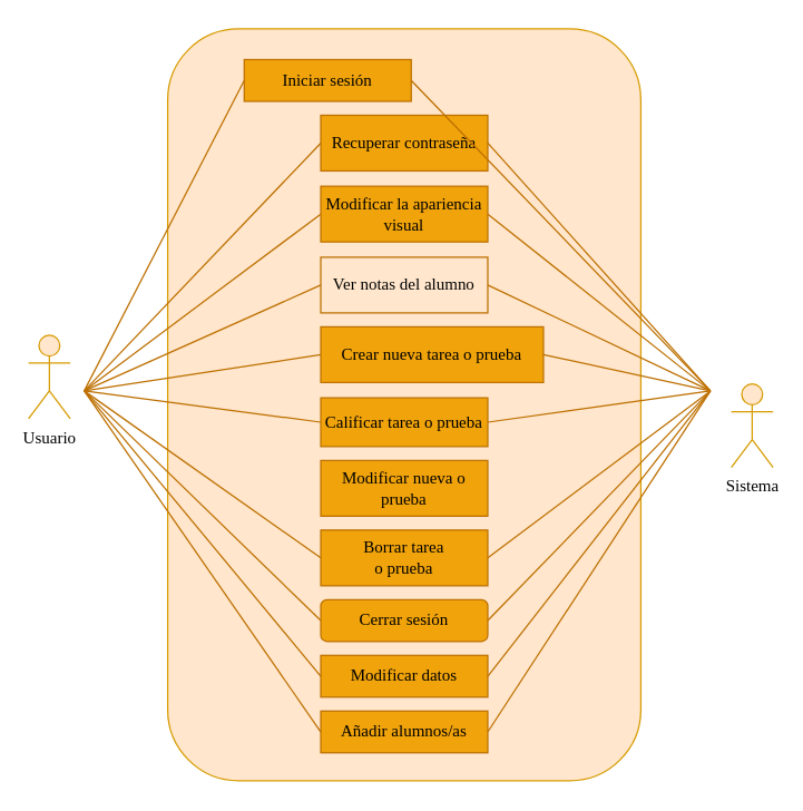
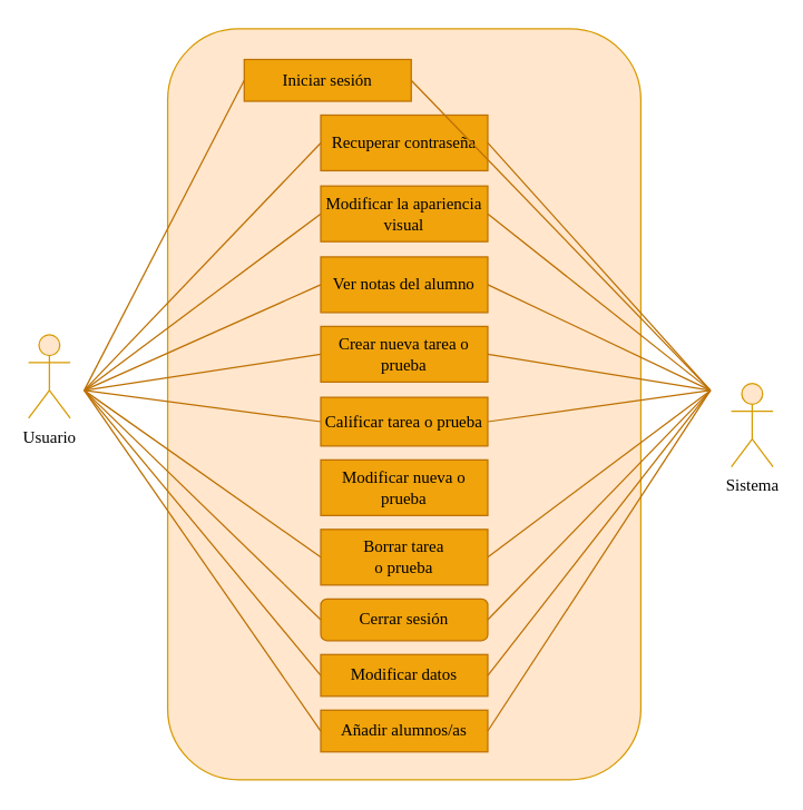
  <mxCell id="0" />
  <mxCell id="1" parent="0" />
  <mxCell id="2" value="" style="rounded=1;whiteSpace=wrap;html=1;fontFamily=Verdana;fontSize=12;fillColor=#ffe6cc;strokeColor=#d79b00;" vertex="1" parent="1"><mxGeometry x="120" width="340" height="540" as="geometry" y="20" /></mxCell>
  <mxCell id="3" value="Usuario" style="shape=umlActor;verticalLabelPosition=bottom;verticalAlign=top;html=1;outlineConnect=0;fontFamily=Verdana;fontSize=12;fillColor=#ffe6cc;strokeColor=#d79b00;" vertex="1" parent="1"><mxGeometry x="20" y="240" width="30" height="60" as="geometry" /></mxCell>
  <mxCell id="4" value="Sistema" style="shape=umlActor;verticalLabelPosition=bottom;verticalAlign=top;html=1;outlineConnect=0;fontFamily=Verdana;fontSize=12;fillColor=#ffe6cc;strokeColor=#d79b00;" vertex="1" parent="1"><mxGeometry x="525" y="275" width="30" height="60" as="geometry" /></mxCell>
  <mxCell id="5" value="Calificar tarea o prueba" style="rounded=0;whiteSpace=wrap;html=1;fontFamily=Verdana;fontSize=12;fillColor=#f0a30a;strokeColor=#BD7000;fontColor=#000000;" vertex="1" parent="1"><mxGeometry x="230" y="285" width="120" height="35" as="geometry" /></mxCell>
  <mxCell id="6" value="Borrar tarea&lt;br&gt;o prueba" style="rounded=0;whiteSpace=wrap;html=1;fontFamily=Verdana;fontSize=12;fillColor=#f0a30a;strokeColor=#BD7000;fontColor=#000000;" vertex="1" parent="1"><mxGeometry x="230" y="380" width="120" height="40" as="geometry" /></mxCell>
  <mxCell id="7" value="Iniciar sesión" style="rounded=0;whiteSpace=wrap;html=1;fontFamily=Verdana;fontSize=12;fillColor=#f0a30a;strokeColor=#BD7000;fontColor=#000000;" vertex="1" parent="1"><mxGeometry x="175" y="42" width="120" height="30" as="geometry" /></mxCell>
  <mxCell id="8" value="Recuperar contraseña" style="rounded=0;whiteSpace=wrap;html=1;fontFamily=Verdana;fontSize=12;fillColor=#f0a30a;strokeColor=#BD7000;fontColor=#000000;" vertex="1" parent="1"><mxGeometry x="230" y="82" width="120" height="40" as="geometry" /></mxCell>
- <mxCell id="9" value="Ver notas del alumno" style="rounded=0;whiteSpace=wrap;html=1;fontFamily=Verdana;fontSize=12;fillColor=#ffe6cc;strokeColor=#BD7000;fontColor=#000000;" vertex="1" parent="1"><mxGeometry x="230" y="184" width="120" height="40" as="geometry" /></mxCell>
- <mxCell id="10" value="Crear nueva tarea o prueba" style="rounded=0;whiteSpace=wrap;html=1;fontFamily=Verdana;fontSize=12;fillColor=#f0a30a;strokeColor=#BD7000;fontColor=#000000;" vertex="1" parent="1"><mxGeometry x="230" y="234" width="160" height="40" as="geometry" /></mxCell>
+ <mxCell id="9" value="Ver notas del alumno" style="rounded=0;whiteSpace=wrap;html=1;fontFamily=Verdana;fontSize=12;fillColor=#f0a30a;strokeColor=#BD7000;fontColor=#000000;" vertex="1" parent="1"><mxGeometry x="230" y="184" width="120" height="40" as="geometry" /></mxCell>
+ <mxCell id="10" value="Crear nueva tarea o prueba" style="rounded=0;whiteSpace=wrap;html=1;fontFamily=Verdana;fontSize=12;fillColor=#f0a30a;strokeColor=#BD7000;fontColor=#000000;" vertex="1" parent="1"><mxGeometry x="230" y="234" width="120" height="40" as="geometry" /></mxCell>
  <mxCell id="11" value="Cerrar sesión" style="whiteSpace=wrap;html=1;fontFamily=Verdana;fontSize=12;fillColor=#f0a30a;strokeColor=#BD7000;fontColor=#000000;rounded=1;" vertex="1" parent="1"><mxGeometry x="230" y="430" width="120" height="30" as="geometry" /></mxCell>
  <mxCell id="12" value="Modificar datos" style="rounded=0;whiteSpace=wrap;html=1;fontFamily=Verdana;fontSize=12;fillColor=#f0a30a;strokeColor=#BD7000;fontColor=#000000;" vertex="1" parent="1"><mxGeometry x="230" y="470" width="120" height="30" as="geometry" /></mxCell>
  <mxCell id="13" value="Añadir alumnos/as" style="rounded=0;whiteSpace=wrap;html=1;fontFamily=Verdana;fontSize=12;fillColor=#f0a30a;strokeColor=#BD7000;fontColor=#000000;" vertex="1" parent="1"><mxGeometry x="230" y="510" width="120" height="30" as="geometry" /></mxCell>
  <mxCell id="14" value="" style="endArrow=none;html=1;labelBackgroundColor=none;fontFamily=Verdana;fontSize=12;verticalAlign=bottom;entryX=0;entryY=0.5;entryDx=0;entryDy=0;fillColor=#f0a30a;strokeColor=#BD7000;" edge="1" parent="1" target="7"><mxGeometry width="50" height="50" relative="1" as="geometry"><mxPoint x="60" y="280" as="sourcePoint" /><mxPoint x="250" y="270" as="targetPoint" /></mxGeometry></mxCell>
  <mxCell id="15" value="" style="endArrow=none;html=1;labelBackgroundColor=none;fontFamily=Verdana;fontSize=12;verticalAlign=bottom;entryX=0;entryY=0.5;entryDx=0;entryDy=0;fillColor=#f0a30a;strokeColor=#BD7000;" edge="1" parent="1" target="8"><mxGeometry width="50" height="50" relative="1" as="geometry"><mxPoint x="60" y="280" as="sourcePoint" /><mxPoint x="250" y="270" as="targetPoint" /></mxGeometry></mxCell>
  <mxCell id="16" value="" style="endArrow=none;html=1;labelBackgroundColor=none;fontFamily=Verdana;fontSize=12;verticalAlign=bottom;entryX=0;entryY=0.5;entryDx=0;entryDy=0;fillColor=#f0a30a;strokeColor=#BD7000;" edge="1" parent="1" target="9"><mxGeometry width="50" height="50" relative="1" as="geometry"><mxPoint x="60" y="280" as="sourcePoint" /><mxPoint x="240" y="150" as="targetPoint" /></mxGeometry></mxCell>
  <mxCell id="17" value="" style="endArrow=none;html=1;labelBackgroundColor=none;fontFamily=Verdana;fontSize=12;verticalAlign=bottom;entryX=0;entryY=0.5;entryDx=0;entryDy=0;fillColor=#f0a30a;strokeColor=#BD7000;" edge="1" parent="1" target="10"><mxGeometry width="50" height="50" relative="1" as="geometry"><mxPoint x="60" y="280" as="sourcePoint" /><mxPoint x="250" y="160" as="targetPoint" /></mxGeometry></mxCell>
  <mxCell id="18" value="" style="endArrow=none;html=1;labelBackgroundColor=none;fontFamily=Verdana;fontSize=12;verticalAlign=bottom;entryX=0;entryY=0.5;entryDx=0;entryDy=0;fillColor=#f0a30a;strokeColor=#BD7000;" edge="1" parent="1" target="5"><mxGeometry width="50" height="50" relative="1" as="geometry"><mxPoint x="60" y="280" as="sourcePoint" /><mxPoint x="260" y="170" as="targetPoint" /></mxGeometry></mxCell>
  <mxCell id="19" value="" style="endArrow=none;html=1;labelBackgroundColor=none;fontFamily=Verdana;fontSize=12;verticalAlign=bottom;entryX=0;entryY=0.5;entryDx=0;entryDy=0;fillColor=#f0a30a;strokeColor=#BD7000;" edge="1" parent="1" target="6"><mxGeometry width="50" height="50" relative="1" as="geometry"><mxPoint x="60" y="280" as="sourcePoint" /><mxPoint x="270" y="180" as="targetPoint" /></mxGeometry></mxCell>
  <mxCell id="20" value="" style="endArrow=none;html=1;labelBackgroundColor=none;fontFamily=Verdana;fontSize=12;verticalAlign=bottom;entryX=0;entryY=0.5;entryDx=0;entryDy=0;fillColor=#f0a30a;strokeColor=#BD7000;" edge="1" parent="1" target="11"><mxGeometry width="50" height="50" relative="1" as="geometry"><mxPoint x="60" y="280" as="sourcePoint" /><mxPoint x="280" y="190" as="targetPoint" /></mxGeometry></mxCell>
  <mxCell id="21" value="" style="endArrow=none;html=1;labelBackgroundColor=none;fontFamily=Verdana;fontSize=12;verticalAlign=bottom;entryX=0;entryY=0.5;entryDx=0;entryDy=0;fillColor=#f0a30a;strokeColor=#BD7000;" edge="1" parent="1" target="12"><mxGeometry width="50" height="50" relative="1" as="geometry"><mxPoint x="60" y="280" as="sourcePoint" /><mxPoint x="290" y="200" as="targetPoint" /></mxGeometry></mxCell>
  <mxCell id="22" value="" style="endArrow=none;html=1;labelBackgroundColor=none;fontFamily=Verdana;fontSize=12;verticalAlign=bottom;entryX=0;entryY=0.5;entryDx=0;entryDy=0;fillColor=#f0a30a;strokeColor=#BD7000;" edge="1" parent="1" target="13"><mxGeometry width="50" height="50" relative="1" as="geometry"><mxPoint x="60" y="280" as="sourcePoint" /><mxPoint x="300" y="210" as="targetPoint" /></mxGeometry></mxCell>
  <mxCell id="23" value="" style="endArrow=none;html=1;labelBackgroundColor=none;fontFamily=Verdana;fontSize=12;verticalAlign=bottom;entryX=1;entryY=0.5;entryDx=0;entryDy=0;fillColor=#f0a30a;strokeColor=#BD7000;" edge="1" parent="1" target="7"><mxGeometry width="50" height="50" relative="1" as="geometry"><mxPoint x="510" y="280" as="sourcePoint" /><mxPoint x="540" y="85" as="targetPoint" /></mxGeometry></mxCell>
  <mxCell id="24" value="" style="endArrow=none;html=1;labelBackgroundColor=none;fontFamily=Verdana;fontSize=12;verticalAlign=bottom;entryX=1;entryY=0.5;entryDx=0;entryDy=0;fillColor=#f0a30a;strokeColor=#BD7000;" edge="1" parent="1" target="8"><mxGeometry width="50" height="50" relative="1" as="geometry"><mxPoint x="510" y="280" as="sourcePoint" /><mxPoint x="540" y="130" as="targetPoint" /></mxGeometry></mxCell>
  <mxCell id="25" value="" style="endArrow=none;html=1;labelBackgroundColor=none;fontFamily=Verdana;fontSize=12;verticalAlign=bottom;entryX=1;entryY=0.5;entryDx=0;entryDy=0;fillColor=#f0a30a;strokeColor=#BD7000;" edge="1" parent="1" target="9"><mxGeometry width="50" height="50" relative="1" as="geometry"><mxPoint x="510" y="280" as="sourcePoint" /><mxPoint x="540" y="180" as="targetPoint" /></mxGeometry></mxCell>
  <mxCell id="26" value="" style="endArrow=none;html=1;labelBackgroundColor=none;fontFamily=Verdana;fontSize=12;verticalAlign=bottom;entryX=1;entryY=0.5;entryDx=0;entryDy=0;fillColor=#f0a30a;strokeColor=#BD7000;" edge="1" parent="1" target="10"><mxGeometry width="50" height="50" relative="1" as="geometry"><mxPoint x="510" y="280" as="sourcePoint" /><mxPoint x="540" y="230" as="targetPoint" /></mxGeometry></mxCell>
  <mxCell id="27" value="" style="endArrow=none;html=1;labelBackgroundColor=none;fontFamily=Verdana;fontSize=12;verticalAlign=bottom;entryX=1;entryY=0.5;entryDx=0;entryDy=0;fillColor=#f0a30a;strokeColor=#BD7000;" edge="1" parent="1" target="5"><mxGeometry width="50" height="50" relative="1" as="geometry"><mxPoint x="510" y="280" as="sourcePoint" /><mxPoint x="540" y="277.5" as="targetPoint" /></mxGeometry></mxCell>
  <mxCell id="28" value="" style="endArrow=none;html=1;labelBackgroundColor=none;fontFamily=Verdana;fontSize=12;verticalAlign=bottom;entryX=1;entryY=0.5;entryDx=0;entryDy=0;fillColor=#f0a30a;strokeColor=#BD7000;" edge="1" parent="1" target="6"><mxGeometry width="50" height="50" relative="1" as="geometry"><mxPoint x="510" y="280" as="sourcePoint" /><mxPoint x="540" y="330" as="targetPoint" /></mxGeometry></mxCell>
  <mxCell id="29" value="" style="endArrow=none;html=1;labelBackgroundColor=none;fontFamily=Verdana;fontSize=12;verticalAlign=bottom;entryX=1;entryY=0.5;entryDx=0;entryDy=0;fillColor=#f0a30a;strokeColor=#BD7000;" edge="1" parent="1" target="11"><mxGeometry width="50" height="50" relative="1" as="geometry"><mxPoint x="510" y="280" as="sourcePoint" /><mxPoint x="540" y="375" as="targetPoint" /></mxGeometry></mxCell>
  <mxCell id="30" value="" style="endArrow=none;html=1;labelBackgroundColor=none;fontFamily=Verdana;fontSize=12;verticalAlign=bottom;entryX=1;entryY=0.5;entryDx=0;entryDy=0;fillColor=#f0a30a;strokeColor=#BD7000;" edge="1" parent="1" target="12"><mxGeometry width="50" height="50" relative="1" as="geometry"><mxPoint x="510" y="280" as="sourcePoint" /><mxPoint x="540" y="415" as="targetPoint" /></mxGeometry></mxCell>
  <mxCell id="31" value="" style="endArrow=none;html=1;labelBackgroundColor=none;fontFamily=Verdana;fontSize=12;verticalAlign=bottom;entryX=1;entryY=0.5;entryDx=0;entryDy=0;fillColor=#f0a30a;strokeColor=#BD7000;" edge="1" parent="1" target="13"><mxGeometry width="50" height="50" relative="1" as="geometry"><mxPoint x="510" y="280" as="sourcePoint" /><mxPoint x="540" y="455" as="targetPoint" /></mxGeometry></mxCell>
  <mxCell id="32" value="Modificar la apariencia visual" style="rounded=0;whiteSpace=wrap;html=1;fontFamily=Verdana;fontSize=12;fillColor=#f0a30a;strokeColor=#BD7000;fontColor=#000000;" vertex="1" parent="1"><mxGeometry x="230" y="133" width="120" height="40" as="geometry" /></mxCell>
  <mxCell id="33" value="" style="endArrow=none;html=1;labelBackgroundColor=none;fontFamily=Verdana;fontSize=12;verticalAlign=bottom;entryX=0;entryY=0.5;entryDx=0;entryDy=0;fillColor=#f0a30a;strokeColor=#BD7000;" edge="1" parent="1" target="32"><mxGeometry width="50" height="50" relative="1" as="geometry"><mxPoint x="60" y="280" as="sourcePoint" /><mxPoint x="240" y="130" as="targetPoint" /></mxGeometry></mxCell>
  <mxCell id="34" value="" style="endArrow=none;html=1;labelBackgroundColor=none;fontFamily=Verdana;fontSize=12;verticalAlign=bottom;entryX=1;entryY=0.5;entryDx=0;entryDy=0;fillColor=#f0a30a;strokeColor=#BD7000;" edge="1" parent="1" target="32"><mxGeometry width="50" height="50" relative="1" as="geometry"><mxPoint x="510" y="280" as="sourcePoint" /><mxPoint x="250" y="140" as="targetPoint" /></mxGeometry></mxCell>
  <mxCell id="35" value="Modificar nueva o prueba" style="rounded=0;whiteSpace=wrap;html=1;fontFamily=Verdana;fontSize=12;fillColor=#f0a30a;strokeColor=#BD7000;fontColor=#000000;" vertex="1" parent="1"><mxGeometry x="230" y="330" width="120" height="40" as="geometry" /></mxCell>
